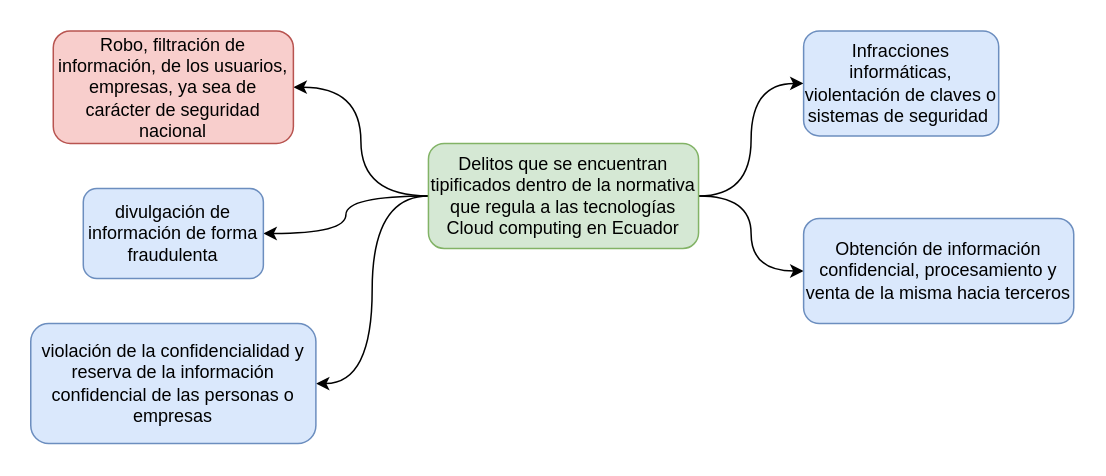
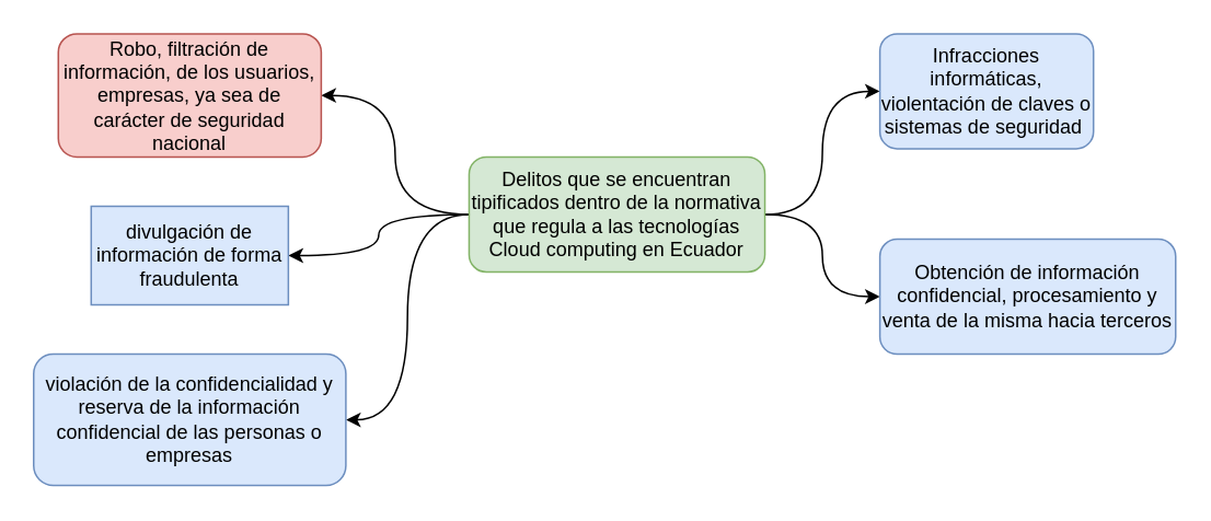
  <mxCell id="0" />
  <mxCell id="1" parent="0" />
  <mxCell id="2" style="edgeStyle=orthogonalEdgeStyle;curved=1;rounded=0;orthogonalLoop=1;jettySize=auto;html=1;entryX=1;entryY=0.5;entryDx=0;entryDy=0;" edge="1" parent="1" source="7" target="8"><mxGeometry relative="1" as="geometry" /></mxCell>
  <mxCell id="3" style="edgeStyle=orthogonalEdgeStyle;curved=1;rounded=0;orthogonalLoop=1;jettySize=auto;html=1;entryX=0;entryY=0.5;entryDx=0;entryDy=0;" edge="1" parent="1" source="7" target="10"><mxGeometry relative="1" as="geometry" /></mxCell>
  <mxCell id="4" style="edgeStyle=orthogonalEdgeStyle;curved=1;rounded=0;orthogonalLoop=1;jettySize=auto;html=1;entryX=1;entryY=0.5;entryDx=0;entryDy=0;" edge="1" parent="1" source="7" target="9"><mxGeometry relative="1" as="geometry" /></mxCell>
  <mxCell id="5" style="edgeStyle=orthogonalEdgeStyle;curved=1;rounded=0;orthogonalLoop=1;jettySize=auto;html=1;" edge="1" parent="1" source="7" target="11"><mxGeometry relative="1" as="geometry" /></mxCell>
  <mxCell id="6" style="edgeStyle=orthogonalEdgeStyle;curved=1;rounded=0;orthogonalLoop=1;jettySize=auto;html=1;entryX=1;entryY=0.5;entryDx=0;entryDy=0;" edge="1" parent="1" source="7" target="12"><mxGeometry relative="1" as="geometry" /></mxCell>
  <mxCell id="7" value="Delitos que se encuentran tipificados dentro de la normativa que regula a las tecnologías Cloud computing en Ecuador" style="rounded=1;whiteSpace=wrap;html=1;fillColor=#d5e8d4;strokeColor=#82b366;" vertex="1" parent="1"><mxGeometry x="285" y="95" width="180" height="70" as="geometry" /></mxCell>
  <mxCell id="8" value="Robo, filtración de información, de los usuarios, empresas, ya sea de carácter de seguridad nacional" style="rounded=1;whiteSpace=wrap;html=1;fillColor=#f8cecc;strokeColor=#b85450;" vertex="1" parent="1"><mxGeometry x="35" y="20" width="160" height="75" as="geometry" /></mxCell>
- <mxCell id="9" value="divulgación de información de forma fraudulenta" style="rounded=1;whiteSpace=wrap;html=1;fillColor=#dae8fc;strokeColor=#6c8ebf;" vertex="1" parent="1"><mxGeometry x="55" y="125" width="120" height="60" as="geometry" /></mxCell>
+ <mxCell id="9" value="divulgación de información de forma fraudulenta" style="whiteSpace=wrap;html=1;fillColor=#dae8fc;strokeColor=#6c8ebf;rounded=0;" vertex="1" parent="1"><mxGeometry x="55" y="125" width="120" height="60" as="geometry" /></mxCell>
  <mxCell id="10" value="Infracciones informáticas, violentación de claves o sistemas de seguridad&amp;nbsp;" style="rounded=1;whiteSpace=wrap;html=1;fillColor=#dae8fc;strokeColor=#6c8ebf;" vertex="1" parent="1"><mxGeometry x="535" y="20" width="130" height="70" as="geometry" /></mxCell>
  <mxCell id="11" value="Obtención de información confidencial, procesamiento y venta de la misma hacia terceros" style="rounded=1;whiteSpace=wrap;html=1;fillColor=#dae8fc;strokeColor=#6c8ebf;" vertex="1" parent="1"><mxGeometry x="535" y="145" width="180" height="70" as="geometry" /></mxCell>
  <mxCell id="12" value="violación de la confidencialidad y reserva de la información confidencial de las personas o empresas" style="rounded=1;whiteSpace=wrap;html=1;fillColor=#dae8fc;strokeColor=#6c8ebf;" vertex="1" parent="1"><mxGeometry x="20" y="215" width="190" height="80" as="geometry" /></mxCell>
